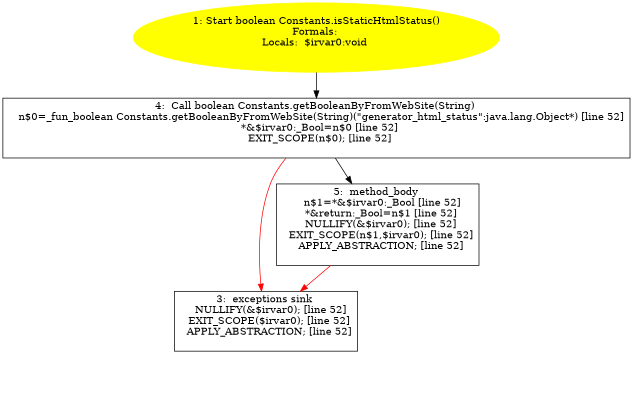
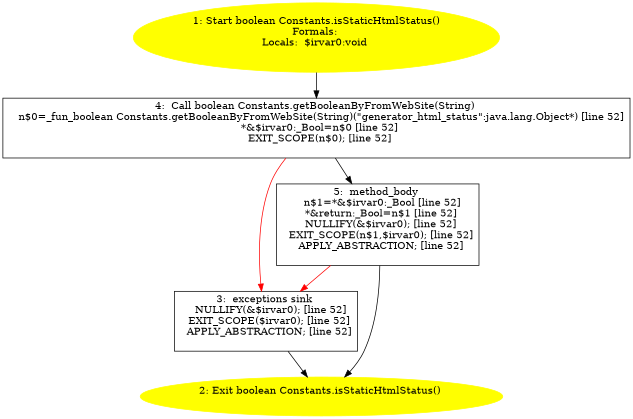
  digraph {
    node [shape=box]
    n1 [color=yellow label="1: Start boolean Constants.isStaticHtmlStatus()\nFormals: \nLocals:  $irvar0:void \n  " style=filled shape=""]
    n2 [label="4:  Call boolean Constants.getBooleanByFromWebSite(String) \n   n$0=_fun_boolean Constants.getBooleanByFromWebSite(String)(\"generator_html_status\":java.lang.Object*) [line 52]\n  *&$irvar0:_Bool=n$0 [line 52]\n  EXIT_SCOPE(n$0); [line 52]\n "]
    n3 [label="3:  exceptions sink \n   NULLIFY(&$irvar0); [line 52]\n  EXIT_SCOPE($irvar0); [line 52]\n  APPLY_ABSTRACTION; [line 52]\n "]
    n4 [label="5:  method_body \n   n$1=*&$irvar0:_Bool [line 52]\n  *&return:_Bool=n$1 [line 52]\n  NULLIFY(&$irvar0); [line 52]\n  EXIT_SCOPE(n$1,$irvar0); [line 52]\n  APPLY_ABSTRACTION; [line 52]\n "]
+   n5 [color=yellow label="2: Exit boolean Constants.isStaticHtmlStatus() \n  " style=filled shape=""]
    n1 -> n2
    n2 -> n3 [color=red]
    n2 -> n4
+   n3 -> n5
    n4 -> n3 [color=red]
+   n4 -> n5
  }
